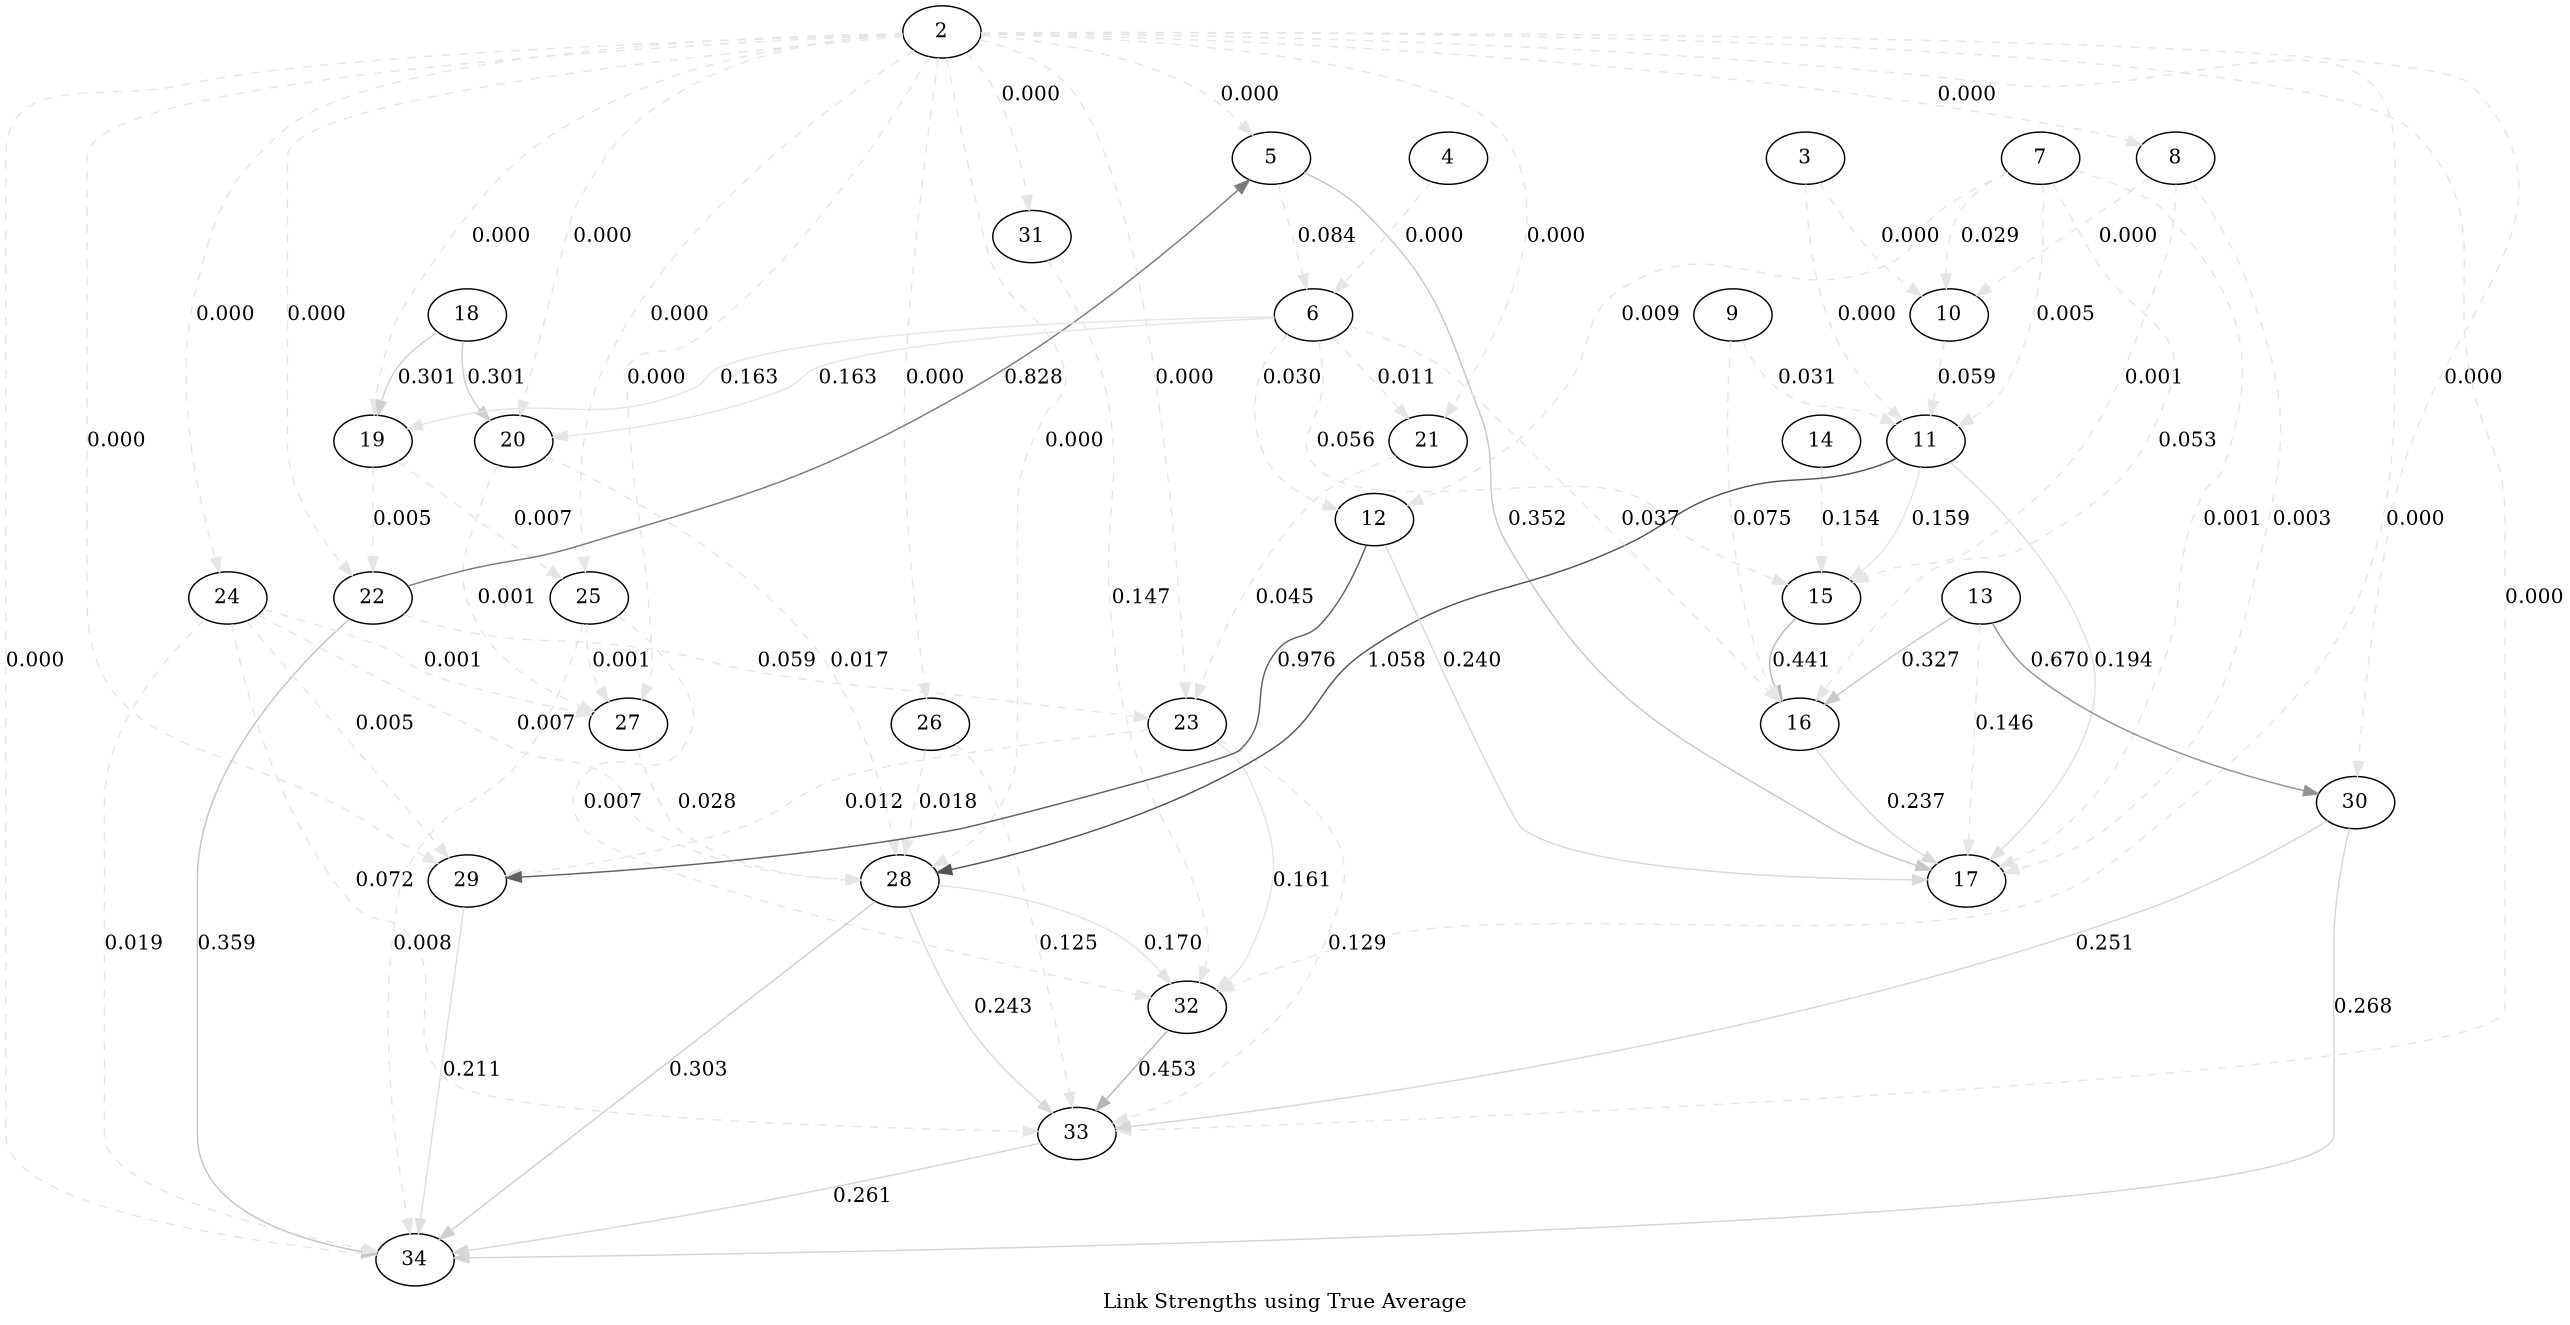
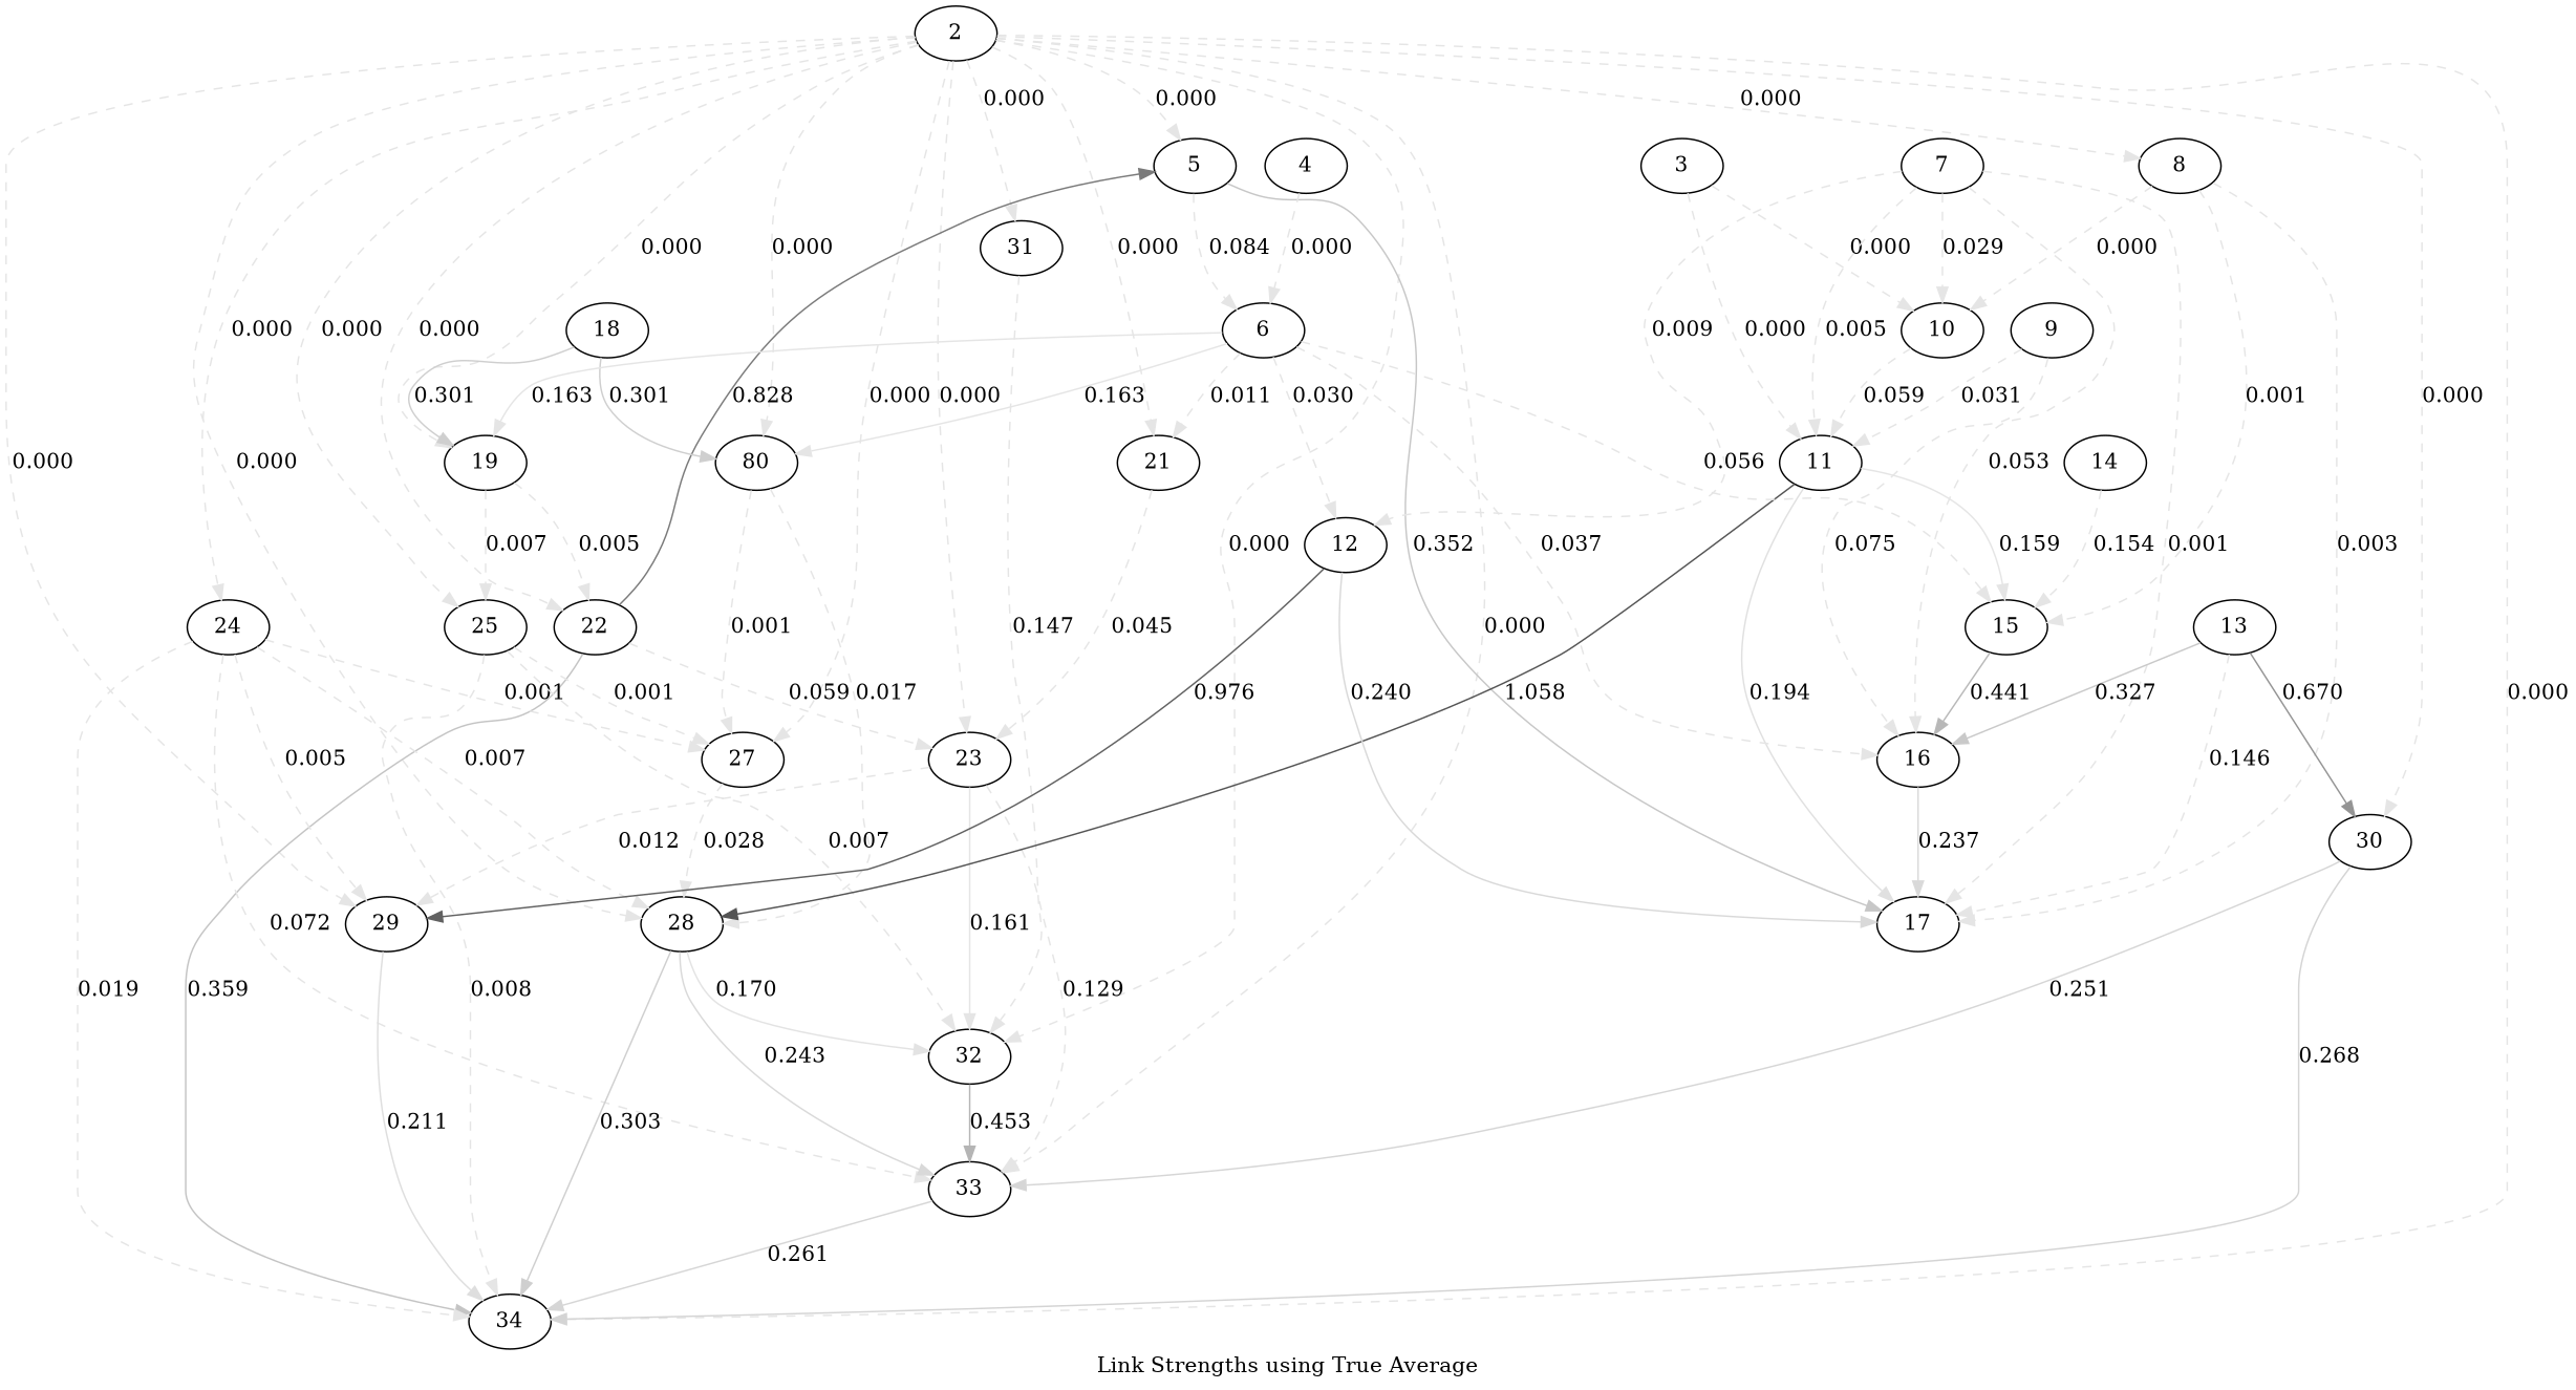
  digraph {
    label="Link Strengths using True Average"
    node [shape=ellipse]
    edge [color=gray90 style=dashed]
    2
    5
    8
    19
-   20
+   20 [label=80]
    21
    22
    23
    24
    25
-   26
    27
    28
    29
    30
    31
    32
    33
    34
    3
    10
    11
    18
    6
    17
    15
    4
    12
    16
    7
    9
    13
    14
    2 -> 5 [label=0.000]
    2 -> 8 [label=0.000]
    2 -> 19 [label=0.000]
    2 -> 20 [label=0.000]
    2 -> 21 [label=0.000]
    2 -> 22 [label=0.000]
    2 -> 23 [label=0.000]
    2 -> 24 [label=0.000]
    2 -> 25 [label=0.000]
-   2 -> 26 [label=0.000]
    2 -> 27 [label=0.000]
    2 -> 28 [label=0.000]
    2 -> 29 [label=0.000]
    2 -> 30 [label=0.000]
    2 -> 31 [label=0.000]
    2 -> 32 [label=0.000]
    2 -> 33 [label=0.000]
    2 -> 34 [label=0.000]
    5 -> 6 [label=0.084]
    5 -> 17 [color=gray78 label=0.352 style=""]
    8 -> 10 [label=0.000]
    8 -> 17 [label=0.003]
    8 -> 15 [label=0.001]
    19 -> 22 [label=0.005]
    19 -> 25 [label=0.007]
    20 -> 27 [label=0.001]
    20 -> 28 [label=0.017]
    21 -> 23 [label=0.045]
    22 -> 5 [color=gray48 label=0.828 style=""]
    22 -> 23 [label=0.059]
    22 -> 34 [color=gray77 label=0.359 style=""]
    23 -> 29 [label=0.012]
    23 -> 32 [label=0.161 style=""]
    23 -> 33 [label=0.129]
    24 -> 27 [label=0.001]
    24 -> 28 [label=0.007]
    24 -> 29 [label=0.005]
    24 -> 33 [label=0.072]
    24 -> 34 [label=0.019]
    25 -> 27 [label=0.001]
    25 -> 32 [label=0.007]
    25 -> 34 [label=0.008]
-   26 -> 28 [label=0.018]
-   26 -> 33 [label=0.125]
    27 -> 28 [label=0.028]
    28 -> 32 [color=gray89 label=0.170 style=""]
    28 -> 33 [color=gray85 label=0.243 style=""]
    28 -> 34 [color=gray81 label=0.303 style=""]
    29 -> 34 [color=gray87 label=0.211 style=""]
    30 -> 33 [color=gray84 label=0.251 style=""]
    30 -> 34 [color=gray83 label=0.268 style=""]
    31 -> 32 [label=0.147]
    32 -> 33 [color=gray71 label=0.453 style=""]
    33 -> 34 [color=gray84 label=0.261 style=""]
    3 -> 10 [label=0.000]
    3 -> 11 [label=0.000]
    10 -> 11 [label=0.059]
    11 -> 28 [color=gray33 label=1.058 style=""]
    11 -> 17 [color=gray88 label=0.194 style=""]
    11 -> 15 [label=0.159 style=""]
    18 -> 19 [color=gray81 label=0.301 style=""]
    18 -> 20 [color=gray81 label=0.301 style=""]
    6 -> 19 [label=0.163 style=""]
    6 -> 20 [label=0.163 style=""]
    6 -> 21 [label=0.011]
    6 -> 15 [label=0.056]
    6 -> 12 [label=0.030]
    6 -> 16 [label=0.037]
    15 -> 16 [color=gray72 label=0.441 style=""]
    4 -> 6 [label=0.000]
    12 -> 29 [color=gray38 label=0.976 style=""]
    12 -> 17 [color=gray85 label=0.240 style=""]
    16 -> 17 [color=gray85 label=0.237 style=""]
    7 -> 10 [label=0.029]
    7 -> 11 [label=0.005]
    7 -> 17 [label=0.001]
    7 -> 12 [label=0.009]
    7 -> 16 [label=0.053]
    9 -> 11 [label=0.031]
    9 -> 16 [label=0.075]
    13 -> 30 [color=gray58 label=0.670 style=""]
    13 -> 17 [label=0.146]
    13 -> 16 [color=gray79 label=0.327 style=""]
    14 -> 15 [label=0.154]
  }
